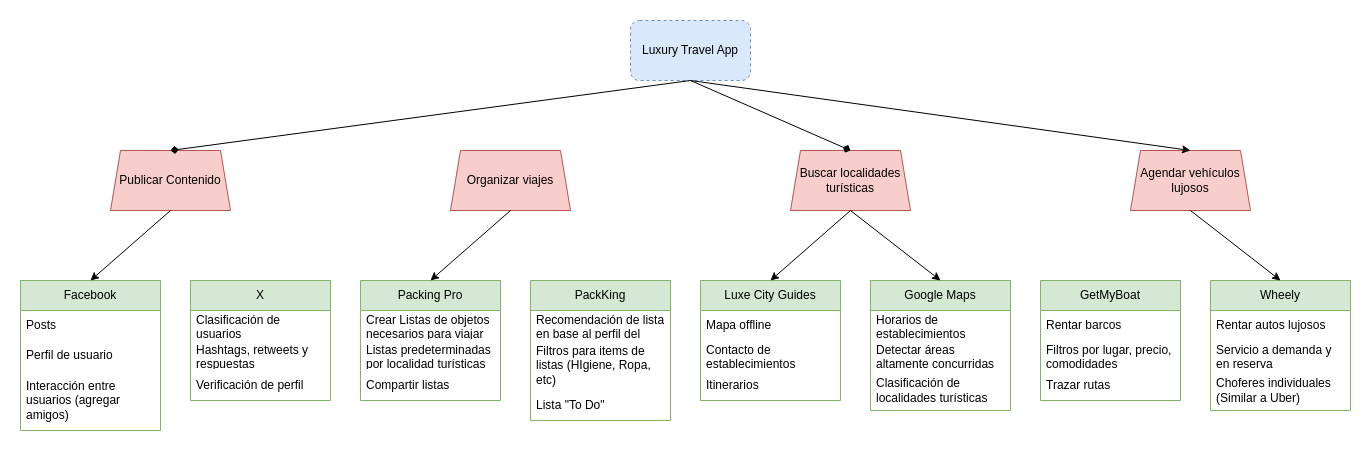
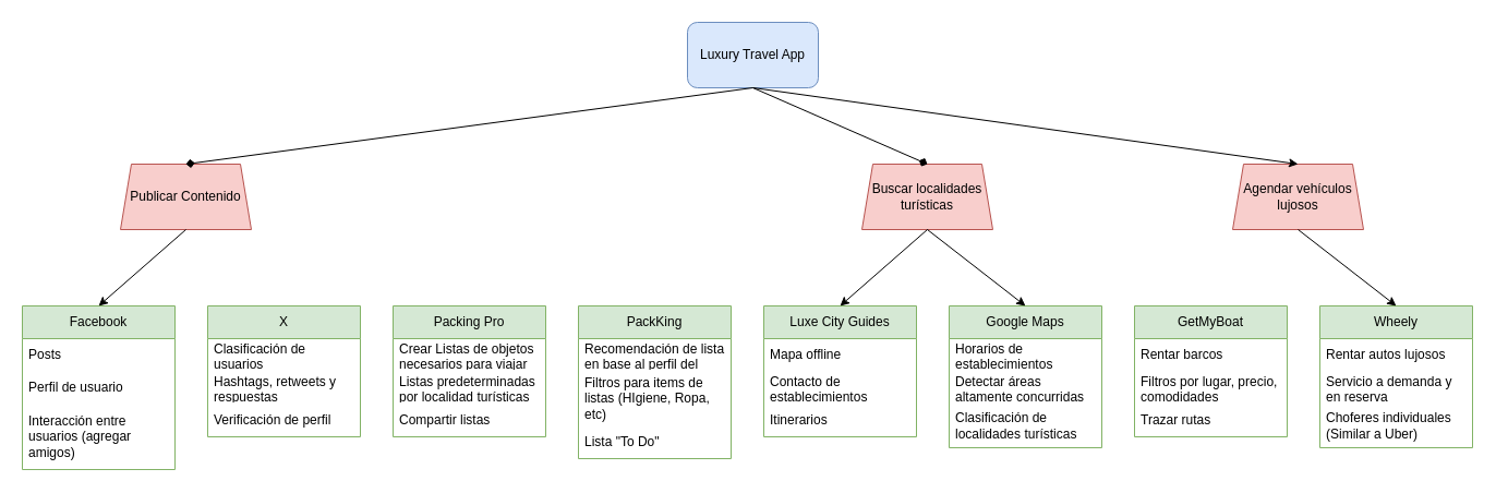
  <mxCell id="0" />
  <mxCell id="1" parent="0" />
- <mxCell id="2" value="Luxury Travel App" style="rounded=1;whiteSpace=wrap;html=1;fillColor=#dae8fc;strokeColor=#6c8ebf;dashed=1;" vertex="1" parent="1"><mxGeometry x="630" y="20" width="120" height="60" as="geometry" /></mxCell>
+ <mxCell id="2" value="Luxury Travel App" style="rounded=1;whiteSpace=wrap;html=1;fillColor=#dae8fc;strokeColor=#6c8ebf;" vertex="1" parent="1"><mxGeometry x="630" y="20" width="120" height="60" as="geometry" /></mxCell>
  <mxCell id="3" value="Facebook" style="swimlane;fontStyle=0;childLayout=stackLayout;horizontal=1;startSize=30;horizontalStack=0;resizeParent=1;resizeParentMax=0;resizeLast=0;collapsible=1;marginBottom=0;whiteSpace=wrap;html=1;fillColor=#d5e8d4;strokeColor=#82b366;" vertex="1" parent="1"><mxGeometry x="20" y="280" width="140" height="150" as="geometry" /></mxCell>
  <mxCell id="4" value="Posts" style="text;strokeColor=none;fillColor=none;align=left;verticalAlign=middle;spacingLeft=4;spacingRight=4;overflow=hidden;points=[[0,0.5],[1,0.5]];portConstraint=eastwest;rotatable=0;whiteSpace=wrap;html=1;" vertex="1" parent="3"><mxGeometry y="30" width="140" height="30" as="geometry" /></mxCell>
  <mxCell id="5" value="Perfil de usuario" style="text;strokeColor=none;fillColor=none;align=left;verticalAlign=middle;spacingLeft=4;spacingRight=4;overflow=hidden;points=[[0,0.5],[1,0.5]];portConstraint=eastwest;rotatable=0;whiteSpace=wrap;html=1;" vertex="1" parent="3"><mxGeometry y="60" width="140" height="30" as="geometry" /></mxCell>
  <mxCell id="6" value="Interacción entre usuarios (agregar amigos)" style="text;strokeColor=none;fillColor=none;align=left;verticalAlign=middle;spacingLeft=4;spacingRight=4;overflow=hidden;points=[[0,0.5],[1,0.5]];portConstraint=eastwest;rotatable=0;whiteSpace=wrap;html=1;" vertex="1" parent="3"><mxGeometry y="90" width="140" height="60" as="geometry" /></mxCell>
  <mxCell id="7" value="X" style="swimlane;fontStyle=0;childLayout=stackLayout;horizontal=1;startSize=30;horizontalStack=0;resizeParent=1;resizeParentMax=0;resizeLast=0;collapsible=1;marginBottom=0;whiteSpace=wrap;html=1;fillColor=#d5e8d4;strokeColor=#82b366;" vertex="1" parent="1"><mxGeometry y="280" width="140" height="120" as="geometry" x="190" /></mxCell>
  <mxCell id="8" value="Clasificación de usuarios" style="text;strokeColor=none;fillColor=none;align=left;verticalAlign=middle;spacingLeft=4;spacingRight=4;overflow=hidden;points=[[0,0.5],[1,0.5]];portConstraint=eastwest;rotatable=0;whiteSpace=wrap;html=1;" vertex="1" parent="7"><mxGeometry y="30" width="140" height="30" as="geometry" /></mxCell>
  <mxCell id="9" value="Hashtags, retweets y respuestas" style="text;strokeColor=none;fillColor=none;align=left;verticalAlign=middle;spacingLeft=4;spacingRight=4;overflow=hidden;points=[[0,0.5],[1,0.5]];portConstraint=eastwest;rotatable=0;whiteSpace=wrap;html=1;" vertex="1" parent="7"><mxGeometry y="60" width="140" height="30" as="geometry" /></mxCell>
  <mxCell id="10" value="Verificación de perfil" style="text;strokeColor=none;fillColor=none;align=left;verticalAlign=middle;spacingLeft=4;spacingRight=4;overflow=hidden;points=[[0,0.5],[1,0.5]];portConstraint=eastwest;rotatable=0;whiteSpace=wrap;html=1;" vertex="1" parent="7"><mxGeometry y="90" width="140" height="30" as="geometry" /></mxCell>
  <mxCell id="11" value="Publicar Contenido" style="shape=trapezoid;perimeter=trapezoidPerimeter;whiteSpace=wrap;html=1;fixedSize=1;size=10;fillColor=#f8cecc;strokeColor=#b85450;" vertex="1" parent="1"><mxGeometry x="110" y="150" width="120" height="60" as="geometry" /></mxCell>
  <mxCell id="12" value="" style="endArrow=classic;html=1;rounded=0;exitX=0.5;exitY=1;exitDx=0;exitDy=0;entryX=0.5;entryY=0;entryDx=0;entryDy=0;" edge="1" parent="1" source="11" target="3"><mxGeometry width="50" height="50" relative="1" as="geometry"><mxPoint x="180" y="220" as="sourcePoint" /><mxPoint x="270" y="290" as="targetPoint" /></mxGeometry></mxCell>
  <mxCell id="13" value="Packing Pro" style="swimlane;fontStyle=0;childLayout=stackLayout;horizontal=1;startSize=30;horizontalStack=0;resizeParent=1;resizeParentMax=0;resizeLast=0;collapsible=1;marginBottom=0;whiteSpace=wrap;html=1;fillColor=#d5e8d4;strokeColor=#82b366;" vertex="1" parent="1"><mxGeometry x="360" y="280" width="140" height="120" as="geometry" /></mxCell>
  <mxCell id="14" value="Crear Listas de objetos necesarios para viajar" style="text;strokeColor=none;fillColor=none;align=left;verticalAlign=middle;spacingLeft=4;spacingRight=4;overflow=hidden;points=[[0,0.5],[1,0.5]];portConstraint=eastwest;rotatable=0;whiteSpace=wrap;html=1;" vertex="1" parent="13"><mxGeometry y="30" width="140" height="30" as="geometry" /></mxCell>
  <mxCell id="15" value="Listas predeterminadas por localidad turísticas" style="text;strokeColor=none;fillColor=none;align=left;verticalAlign=middle;spacingLeft=4;spacingRight=4;overflow=hidden;points=[[0,0.5],[1,0.5]];portConstraint=eastwest;rotatable=0;whiteSpace=wrap;html=1;" vertex="1" parent="13"><mxGeometry y="60" width="140" height="30" as="geometry" /></mxCell>
  <mxCell id="16" value="Compartir listas" style="text;strokeColor=none;fillColor=none;align=left;verticalAlign=middle;spacingLeft=4;spacingRight=4;overflow=hidden;points=[[0,0.5],[1,0.5]];portConstraint=eastwest;rotatable=0;whiteSpace=wrap;html=1;" vertex="1" parent="13"><mxGeometry y="90" width="140" height="30" as="geometry" /></mxCell>
  <mxCell id="17" value="PackKing" style="swimlane;fontStyle=0;childLayout=stackLayout;horizontal=1;startSize=30;horizontalStack=0;resizeParent=1;resizeParentMax=0;resizeLast=0;collapsible=1;marginBottom=0;whiteSpace=wrap;html=1;fillColor=#d5e8d4;strokeColor=#82b366;" vertex="1" parent="1"><mxGeometry x="530" y="280" width="140" height="140" as="geometry" /></mxCell>
  <mxCell id="18" value="Recomendación de lista en base al perfil del usuario&lt;br&gt;" style="text;strokeColor=none;fillColor=none;align=left;verticalAlign=middle;spacingLeft=4;spacingRight=4;overflow=hidden;points=[[0,0.5],[1,0.5]];portConstraint=eastwest;rotatable=0;whiteSpace=wrap;html=1;" vertex="1" parent="17"><mxGeometry y="30" width="140" height="30" as="geometry" /></mxCell>
  <mxCell id="19" value="Filtros para items de listas (HIgiene, Ropa, etc)" style="text;strokeColor=none;fillColor=none;align=left;verticalAlign=middle;spacingLeft=4;spacingRight=4;overflow=hidden;points=[[0,0.5],[1,0.5]];portConstraint=eastwest;rotatable=0;whiteSpace=wrap;html=1;" vertex="1" parent="17"><mxGeometry y="60" width="140" height="50" as="geometry" /></mxCell>
  <mxCell id="20" value="Lista &quot;To Do&quot;" style="text;strokeColor=none;fillColor=none;align=left;verticalAlign=middle;spacingLeft=4;spacingRight=4;overflow=hidden;points=[[0,0.5],[1,0.5]];portConstraint=eastwest;rotatable=0;whiteSpace=wrap;html=1;" vertex="1" parent="17"><mxGeometry y="110" width="140" height="30" as="geometry" /></mxCell>
- <mxCell id="21" value="Organizar viajes" style="shape=trapezoid;perimeter=trapezoidPerimeter;whiteSpace=wrap;html=1;fixedSize=1;size=10;fillColor=#f8cecc;strokeColor=#b85450;" vertex="1" parent="1"><mxGeometry x="450" y="150" width="120" height="60" as="geometry" /></mxCell>
- <mxCell id="22" value="" style="endArrow=classic;html=1;rounded=0;exitX=0.5;exitY=1;exitDx=0;exitDy=0;entryX=0.5;entryY=0;entryDx=0;entryDy=0;" edge="1" parent="1" source="21" target="13"><mxGeometry width="50" height="50" relative="1" as="geometry"><mxPoint x="520" y="220" as="sourcePoint" /><mxPoint x="610" y="290" as="targetPoint" /></mxGeometry></mxCell>
  <mxCell id="23" value="Luxe City Guides" style="swimlane;fontStyle=0;childLayout=stackLayout;horizontal=1;startSize=30;horizontalStack=0;resizeParent=1;resizeParentMax=0;resizeLast=0;collapsible=1;marginBottom=0;whiteSpace=wrap;html=1;fillColor=#d5e8d4;strokeColor=#82b366;" vertex="1" parent="1"><mxGeometry x="700" y="280" width="140" height="120" as="geometry" /></mxCell>
  <mxCell id="24" value="Mapa offline" style="text;strokeColor=none;fillColor=none;align=left;verticalAlign=middle;spacingLeft=4;spacingRight=4;overflow=hidden;points=[[0,0.5],[1,0.5]];portConstraint=eastwest;rotatable=0;whiteSpace=wrap;html=1;" vertex="1" parent="23"><mxGeometry y="30" width="140" height="30" as="geometry" /></mxCell>
  <mxCell id="25" value="Contacto de establecimientos" style="text;strokeColor=none;fillColor=none;align=left;verticalAlign=middle;spacingLeft=4;spacingRight=4;overflow=hidden;points=[[0,0.5],[1,0.5]];portConstraint=eastwest;rotatable=0;whiteSpace=wrap;html=1;" vertex="1" parent="23"><mxGeometry y="60" width="140" height="30" as="geometry" /></mxCell>
  <mxCell id="26" value="Itinerarios" style="text;strokeColor=none;fillColor=none;align=left;verticalAlign=middle;spacingLeft=4;spacingRight=4;overflow=hidden;points=[[0,0.5],[1,0.5]];portConstraint=eastwest;rotatable=0;whiteSpace=wrap;html=1;" vertex="1" parent="23"><mxGeometry y="90" width="140" height="30" as="geometry" /></mxCell>
  <mxCell id="27" value="Google Maps" style="swimlane;fontStyle=0;childLayout=stackLayout;horizontal=1;startSize=30;horizontalStack=0;resizeParent=1;resizeParentMax=0;resizeLast=0;collapsible=1;marginBottom=0;whiteSpace=wrap;html=1;fillColor=#d5e8d4;strokeColor=#82b366;" vertex="1" parent="1"><mxGeometry x="870" y="280" width="140" height="130" as="geometry" /></mxCell>
  <mxCell id="28" value="Horarios de establecimientos" style="text;strokeColor=none;fillColor=none;align=left;verticalAlign=middle;spacingLeft=4;spacingRight=4;overflow=hidden;points=[[0,0.5],[1,0.5]];portConstraint=eastwest;rotatable=0;whiteSpace=wrap;html=1;" vertex="1" parent="27"><mxGeometry y="30" width="140" height="30" as="geometry" /></mxCell>
  <mxCell id="29" value="Detectar áreas altamente concurridas" style="text;strokeColor=none;fillColor=none;align=left;verticalAlign=middle;spacingLeft=4;spacingRight=4;overflow=hidden;points=[[0,0.5],[1,0.5]];portConstraint=eastwest;rotatable=0;whiteSpace=wrap;html=1;" vertex="1" parent="27"><mxGeometry y="60" width="140" height="30" as="geometry" /></mxCell>
  <mxCell id="30" value="Clasificación de localidades turísticas" style="text;strokeColor=none;fillColor=none;align=left;verticalAlign=middle;spacingLeft=4;spacingRight=4;overflow=hidden;points=[[0,0.5],[1,0.5]];portConstraint=eastwest;rotatable=0;whiteSpace=wrap;html=1;" vertex="1" parent="27"><mxGeometry y="90" width="140" height="40" as="geometry" /></mxCell>
  <mxCell id="31" value="Buscar localidades turísticas" style="shape=trapezoid;perimeter=trapezoidPerimeter;whiteSpace=wrap;html=1;fixedSize=1;size=10;fillColor=#f8cecc;strokeColor=#b85450;" vertex="1" parent="1"><mxGeometry x="790" y="150" width="120" height="60" as="geometry" /></mxCell>
  <mxCell id="32" value="" style="endArrow=classic;html=1;rounded=0;exitX=0.5;exitY=1;exitDx=0;exitDy=0;entryX=0.5;entryY=0;entryDx=0;entryDy=0;" edge="1" parent="1" source="31" target="27"><mxGeometry width="50" height="50" relative="1" as="geometry"><mxPoint x="1040" y="420" as="sourcePoint" /><mxPoint x="1090" y="370" as="targetPoint" /></mxGeometry></mxCell>
  <mxCell id="33" value="" style="endArrow=classic;html=1;rounded=0;exitX=0.5;exitY=1;exitDx=0;exitDy=0;entryX=0.5;entryY=0;entryDx=0;entryDy=0;" edge="1" parent="1" source="31" target="23"><mxGeometry width="50" height="50" relative="1" as="geometry"><mxPoint x="860" y="220" as="sourcePoint" /><mxPoint x="950" y="290" as="targetPoint" /></mxGeometry></mxCell>
  <mxCell id="34" value="GetMyBoat" style="swimlane;fontStyle=0;childLayout=stackLayout;horizontal=1;startSize=30;horizontalStack=0;resizeParent=1;resizeParentMax=0;resizeLast=0;collapsible=1;marginBottom=0;whiteSpace=wrap;html=1;fillColor=#d5e8d4;strokeColor=#82b366;" vertex="1" parent="1"><mxGeometry x="1040" y="280" width="140" height="120" as="geometry" /></mxCell>
  <mxCell id="35" value="Rentar barcos" style="text;strokeColor=none;fillColor=none;align=left;verticalAlign=middle;spacingLeft=4;spacingRight=4;overflow=hidden;points=[[0,0.5],[1,0.5]];portConstraint=eastwest;rotatable=0;whiteSpace=wrap;html=1;" vertex="1" parent="34"><mxGeometry y="30" width="140" height="30" as="geometry" /></mxCell>
  <mxCell id="36" value="Filtros por lugar, precio, comodidades" style="text;strokeColor=none;fillColor=none;align=left;verticalAlign=middle;spacingLeft=4;spacingRight=4;overflow=hidden;points=[[0,0.5],[1,0.5]];portConstraint=eastwest;rotatable=0;whiteSpace=wrap;html=1;" vertex="1" parent="34"><mxGeometry y="60" width="140" height="30" as="geometry" /></mxCell>
  <mxCell id="37" value="Trazar rutas" style="text;strokeColor=none;fillColor=none;align=left;verticalAlign=middle;spacingLeft=4;spacingRight=4;overflow=hidden;points=[[0,0.5],[1,0.5]];portConstraint=eastwest;rotatable=0;whiteSpace=wrap;html=1;" vertex="1" parent="34"><mxGeometry y="90" width="140" height="30" as="geometry" /></mxCell>
  <mxCell id="38" value="Wheely" style="swimlane;fontStyle=0;childLayout=stackLayout;horizontal=1;startSize=30;horizontalStack=0;resizeParent=1;resizeParentMax=0;resizeLast=0;collapsible=1;marginBottom=0;whiteSpace=wrap;html=1;fillColor=#d5e8d4;strokeColor=#82b366;" vertex="1" parent="1"><mxGeometry x="1210" y="280" width="140" height="130" as="geometry" /></mxCell>
  <mxCell id="39" value="Rentar autos lujosos" style="text;strokeColor=none;fillColor=none;align=left;verticalAlign=middle;spacingLeft=4;spacingRight=4;overflow=hidden;points=[[0,0.5],[1,0.5]];portConstraint=eastwest;rotatable=0;whiteSpace=wrap;html=1;" vertex="1" parent="38"><mxGeometry y="30" width="140" height="30" as="geometry" /></mxCell>
  <mxCell id="40" value="Servicio a demanda y en reserva" style="text;strokeColor=none;fillColor=none;align=left;verticalAlign=middle;spacingLeft=4;spacingRight=4;overflow=hidden;points=[[0,0.5],[1,0.5]];portConstraint=eastwest;rotatable=0;whiteSpace=wrap;html=1;" vertex="1" parent="38"><mxGeometry y="60" width="140" height="30" as="geometry" /></mxCell>
  <mxCell id="41" value="Choferes individuales (Similar a Uber)" style="text;strokeColor=none;fillColor=none;align=left;verticalAlign=middle;spacingLeft=4;spacingRight=4;overflow=hidden;points=[[0,0.5],[1,0.5]];portConstraint=eastwest;rotatable=0;whiteSpace=wrap;html=1;" vertex="1" parent="38"><mxGeometry y="90" width="140" height="40" as="geometry" /></mxCell>
  <mxCell id="42" value="Agendar vehículos lujosos" style="shape=trapezoid;perimeter=trapezoidPerimeter;whiteSpace=wrap;html=1;fixedSize=1;size=10;fillColor=#f8cecc;strokeColor=#b85450;" vertex="1" parent="1"><mxGeometry x="1130" y="150" width="120" height="60" as="geometry" /></mxCell>
  <mxCell id="43" value="" style="endArrow=classic;html=1;rounded=0;exitX=0.5;exitY=1;exitDx=0;exitDy=0;entryX=0.5;entryY=0;entryDx=0;entryDy=0;" edge="1" parent="1" source="42" target="38"><mxGeometry width="50" height="50" relative="1" as="geometry"><mxPoint x="1380" y="420" as="sourcePoint" /><mxPoint x="1430" y="370" as="targetPoint" /></mxGeometry></mxCell>
  <mxCell id="44" value="" style="endArrow=classic;html=1;rounded=0;exitX=0.5;exitY=1;exitDx=0;exitDy=0;entryX=0.5;entryY=0;entryDx=0;entryDy=0;" edge="1" parent="1" source="2" target="42"><mxGeometry width="50" height="50" relative="1" as="geometry"><mxPoint x="700" y="270" as="sourcePoint" /><mxPoint x="750" y="220" as="targetPoint" /></mxGeometry></mxCell>
  <mxCell id="45" value="" style="endArrow=diamond;html=1;rounded=0;entryX=0.5;entryY=0;entryDx=0;entryDy=0;exitX=0.5;exitY=1;exitDx=0;exitDy=0;" edge="1" parent="1" source="2" target="31"><mxGeometry width="50" height="50" relative="1" as="geometry"><mxPoint x="690" y="90" as="sourcePoint" /><mxPoint x="1200" y="160" as="targetPoint" /></mxGeometry></mxCell>
  <mxCell id="46" value="" style="endArrow=diamond;html=1;rounded=0;entryX=0.5;entryY=0;entryDx=0;entryDy=0;exitX=0.5;exitY=1;exitDx=0;exitDy=0;" edge="1" parent="1" source="2" target="11"><mxGeometry width="50" height="50" relative="1" as="geometry"><mxPoint x="690" y="90" as="sourcePoint" /><mxPoint x="520" y="160" as="targetPoint" /></mxGeometry></mxCell>
